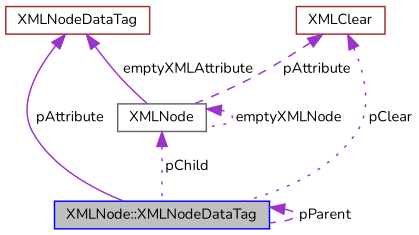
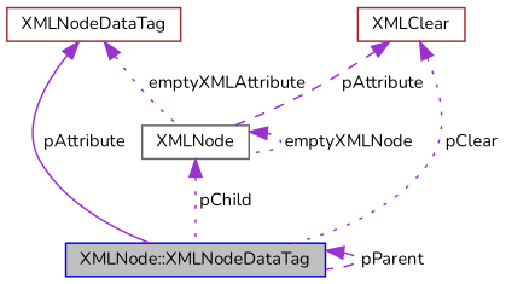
  digraph {
    fontname=Nunito
    node [color=brown fillcolor=white fontname=Nunito fontsize=10 shape=record style=filled]
    edge [color=darkorchid3 dir=back fontname=Nunito fontsize=10 labelfontname=Helvetica labelfontsize=10 style=dotted]
    n1 [color=blue fillcolor=grey75 fontcolor=black height=0.2 label="XMLNode::XMLNodeDataTag" width=0.4]
    n2 [color=gray40 height=0.2 label=XMLNode width=0.4]
    n3 [height=0.2 label=XMLNodeDataTag width=0.4]
    n4 [height=0.2 label=XMLClear width=0.4]
    n1 -> n1 [label=" pParent" style=dashed]
    n2 -> n1 [label=" pChild"]
    n2 -> n2 [label=" emptyXMLNode"]
    n3 -> n1 [label=" pAttribute" style=solid]
-   n3 -> n2 [label=" emptyXMLAttribute" style=solid]
+   n3 -> n2 [label=" emptyXMLAttribute"]
    n4 -> n1 [label=" pClear"]
    n4 -> n2 [label=" pAttribute" style=dashed]
  }
